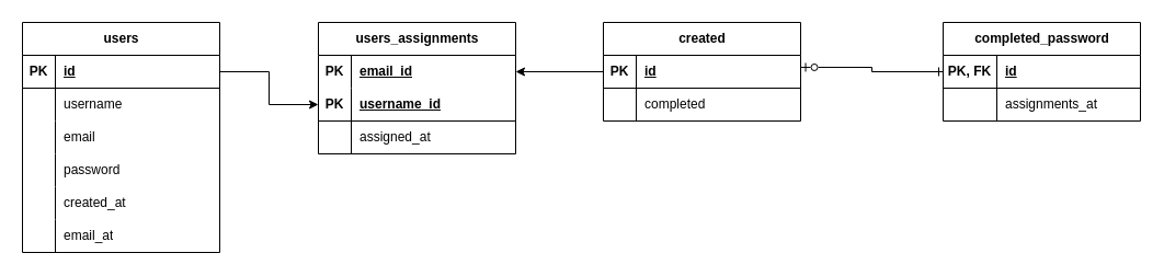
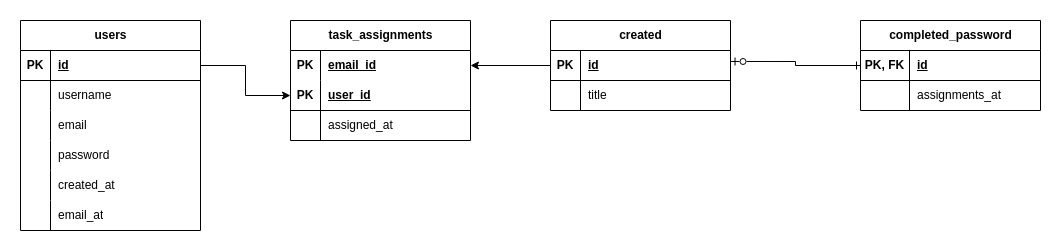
  <mxCell id="0" />
  <mxCell id="1" parent="0" />
  <mxCell id="2" style="rounded=0;orthogonalLoop=1;jettySize=auto;html=1;entryX=0;entryY=0.5;entryDx=0;entryDy=0;startArrow=ERzeroToOne;startFill=0;endArrow=ERone;endFill=0;exitX=1.003;exitY=0.366;exitDx=0;exitDy=0;exitPerimeter=0;edgeStyle=orthogonalEdgeStyle;" edge="1" parent="1" source="4" target="11"><mxGeometry relative="1" as="geometry" /></mxCell>
  <mxCell id="3" value="created" style="shape=table;startSize=30;container=1;collapsible=1;childLayout=tableLayout;fixedRows=1;rowLines=0;fontStyle=1;align=center;resizeLast=1;html=1;" vertex="1" parent="1"><mxGeometry x="550" y="20" width="180" height="90" as="geometry" /></mxCell>
  <mxCell id="4" value="" style="shape=tableRow;horizontal=0;startSize=0;swimlaneHead=0;swimlaneBody=0;fillColor=none;collapsible=0;dropTarget=0;points=[[0,0.5],[1,0.5]];portConstraint=eastwest;top=0;left=0;right=0;bottom=1;" vertex="1" parent="3"><mxGeometry y="30" width="180" height="30" as="geometry" /></mxCell>
  <mxCell id="5" value="PK" style="shape=partialRectangle;connectable=0;fillColor=none;top=0;left=0;bottom=0;right=0;fontStyle=1;overflow=hidden;whiteSpace=wrap;html=1;" vertex="1" parent="4"><mxGeometry width="30" height="30" as="geometry"><mxRectangle width="30" height="30" as="alternateBounds" /></mxGeometry></mxCell>
  <mxCell id="6" value="id" style="shape=partialRectangle;connectable=0;fillColor=none;top=0;left=0;bottom=0;right=0;align=left;spacingLeft=6;fontStyle=5;overflow=hidden;whiteSpace=wrap;html=1;" vertex="1" parent="4"><mxGeometry x="30" width="150" height="30" as="geometry"><mxRectangle width="150" height="30" as="alternateBounds" /></mxGeometry></mxCell>
  <mxCell id="7" value="" style="shape=tableRow;horizontal=0;startSize=0;swimlaneHead=0;swimlaneBody=0;fillColor=none;collapsible=0;dropTarget=0;points=[[0,0.5],[1,0.5]];portConstraint=eastwest;top=0;left=0;right=0;bottom=0;" vertex="1" parent="3"><mxGeometry y="60" width="180" height="30" as="geometry" /></mxCell>
  <mxCell id="8" value="" style="shape=partialRectangle;connectable=0;fillColor=none;top=0;left=0;bottom=0;right=0;editable=1;overflow=hidden;whiteSpace=wrap;html=1;" vertex="1" parent="7"><mxGeometry width="30" height="30" as="geometry"><mxRectangle width="30" height="30" as="alternateBounds" /></mxGeometry></mxCell>
- <mxCell id="9" value="completed" style="shape=partialRectangle;connectable=0;fillColor=none;top=0;left=0;bottom=0;right=0;align=left;spacingLeft=6;overflow=hidden;whiteSpace=wrap;html=1;" vertex="1" parent="7"><mxGeometry x="30" width="150" height="30" as="geometry"><mxRectangle width="150" height="30" as="alternateBounds" /></mxGeometry></mxCell>
+ <mxCell id="9" value="title" style="shape=partialRectangle;connectable=0;fillColor=none;top=0;left=0;bottom=0;right=0;align=left;spacingLeft=6;overflow=hidden;whiteSpace=wrap;html=1;" vertex="1" parent="7"><mxGeometry x="30" width="150" height="30" as="geometry"><mxRectangle width="150" height="30" as="alternateBounds" /></mxGeometry></mxCell>
  <mxCell id="10" value="completed_password" style="shape=table;startSize=30;container=1;collapsible=1;childLayout=tableLayout;fixedRows=1;rowLines=0;fontStyle=1;align=center;resizeLast=1;html=1;" vertex="1" parent="1"><mxGeometry x="860" y="20" width="180" height="90" as="geometry" /></mxCell>
  <mxCell id="11" value="" style="shape=tableRow;horizontal=0;startSize=0;swimlaneHead=0;swimlaneBody=0;fillColor=none;collapsible=0;dropTarget=0;points=[[0,0.5],[1,0.5]];portConstraint=eastwest;top=0;left=0;right=0;bottom=1;" vertex="1" parent="10"><mxGeometry y="30" width="180" height="30" as="geometry" /></mxCell>
  <mxCell id="12" value="PK, FK" style="shape=partialRectangle;connectable=0;fillColor=none;top=0;left=0;bottom=0;right=0;fontStyle=1;overflow=hidden;whiteSpace=wrap;html=1;" vertex="1" parent="11"><mxGeometry width="49" height="30" as="geometry"><mxRectangle width="49" height="30" as="alternateBounds" /></mxGeometry></mxCell>
  <mxCell id="13" value="id" style="shape=partialRectangle;connectable=0;fillColor=none;top=0;left=0;bottom=0;right=0;align=left;spacingLeft=6;fontStyle=5;overflow=hidden;whiteSpace=wrap;html=1;" vertex="1" parent="11"><mxGeometry x="49" width="131" height="30" as="geometry"><mxRectangle width="131" height="30" as="alternateBounds" /></mxGeometry></mxCell>
  <mxCell id="14" value="" style="shape=tableRow;horizontal=0;startSize=0;swimlaneHead=0;swimlaneBody=0;fillColor=none;collapsible=0;dropTarget=0;points=[[0,0.5],[1,0.5]];portConstraint=eastwest;top=0;left=0;right=0;bottom=0;" vertex="1" parent="10"><mxGeometry y="60" width="180" height="30" as="geometry" /></mxCell>
  <mxCell id="15" value="" style="shape=partialRectangle;connectable=0;fillColor=none;top=0;left=0;bottom=0;right=0;editable=1;overflow=hidden;whiteSpace=wrap;html=1;" vertex="1" parent="14"><mxGeometry width="49" height="30" as="geometry"><mxRectangle width="49" height="30" as="alternateBounds" /></mxGeometry></mxCell>
  <mxCell id="16" value="assignments_at" style="shape=partialRectangle;connectable=0;fillColor=none;top=0;left=0;bottom=0;right=0;align=left;spacingLeft=6;overflow=hidden;whiteSpace=wrap;html=1;" vertex="1" parent="14"><mxGeometry x="49" width="131" height="30" as="geometry"><mxRectangle width="131" height="30" as="alternateBounds" /></mxGeometry></mxCell>
  <mxCell id="17" value="users" style="shape=table;startSize=30;container=1;collapsible=1;childLayout=tableLayout;fixedRows=1;rowLines=0;fontStyle=1;align=center;resizeLast=1;html=1;" vertex="1" parent="1"><mxGeometry x="20" y="20" width="180" height="210" as="geometry" /></mxCell>
  <mxCell id="18" value="" style="shape=tableRow;horizontal=0;startSize=0;swimlaneHead=0;swimlaneBody=0;fillColor=none;collapsible=0;dropTarget=0;points=[[0,0.5],[1,0.5]];portConstraint=eastwest;top=0;left=0;right=0;bottom=1;" vertex="1" parent="17"><mxGeometry y="30" width="180" height="30" as="geometry" /></mxCell>
  <mxCell id="19" value="PK" style="shape=partialRectangle;connectable=0;fillColor=none;top=0;left=0;bottom=0;right=0;fontStyle=1;overflow=hidden;whiteSpace=wrap;html=1;" vertex="1" parent="18"><mxGeometry width="30" height="30" as="geometry"><mxRectangle width="30" height="30" as="alternateBounds" /></mxGeometry></mxCell>
  <mxCell id="20" value="id" style="shape=partialRectangle;connectable=0;fillColor=none;top=0;left=0;bottom=0;right=0;align=left;spacingLeft=6;fontStyle=5;overflow=hidden;whiteSpace=wrap;html=1;" vertex="1" parent="18"><mxGeometry x="30" width="150" height="30" as="geometry"><mxRectangle width="150" height="30" as="alternateBounds" /></mxGeometry></mxCell>
  <mxCell id="21" value="" style="shape=tableRow;horizontal=0;startSize=0;swimlaneHead=0;swimlaneBody=0;fillColor=none;collapsible=0;dropTarget=0;points=[[0,0.5],[1,0.5]];portConstraint=eastwest;top=0;left=0;right=0;bottom=0;" vertex="1" parent="17"><mxGeometry y="60" width="180" height="30" as="geometry" /></mxCell>
  <mxCell id="22" value="" style="shape=partialRectangle;connectable=0;fillColor=none;top=0;left=0;bottom=0;right=0;editable=1;overflow=hidden;whiteSpace=wrap;html=1;" vertex="1" parent="21"><mxGeometry width="30" height="30" as="geometry"><mxRectangle width="30" height="30" as="alternateBounds" /></mxGeometry></mxCell>
  <mxCell id="23" value="username" style="shape=partialRectangle;connectable=0;fillColor=none;top=0;left=0;bottom=0;right=0;align=left;spacingLeft=6;overflow=hidden;whiteSpace=wrap;html=1;" vertex="1" parent="21"><mxGeometry x="30" width="150" height="30" as="geometry"><mxRectangle width="150" height="30" as="alternateBounds" /></mxGeometry></mxCell>
  <mxCell id="24" value="" style="shape=tableRow;horizontal=0;startSize=0;swimlaneHead=0;swimlaneBody=0;fillColor=none;collapsible=0;dropTarget=0;points=[[0,0.5],[1,0.5]];portConstraint=eastwest;top=0;left=0;right=0;bottom=0;" vertex="1" parent="17"><mxGeometry y="90" width="180" height="30" as="geometry" /></mxCell>
  <mxCell id="25" value="" style="shape=partialRectangle;connectable=0;fillColor=none;top=0;left=0;bottom=0;right=0;editable=1;overflow=hidden;whiteSpace=wrap;html=1;" vertex="1" parent="24"><mxGeometry width="30" height="30" as="geometry"><mxRectangle width="30" height="30" as="alternateBounds" /></mxGeometry></mxCell>
  <mxCell id="26" value="email" style="shape=partialRectangle;connectable=0;fillColor=none;top=0;left=0;bottom=0;right=0;align=left;spacingLeft=6;overflow=hidden;whiteSpace=wrap;html=1;" vertex="1" parent="24"><mxGeometry x="30" width="150" height="30" as="geometry"><mxRectangle width="150" height="30" as="alternateBounds" /></mxGeometry></mxCell>
  <mxCell id="27" value="" style="shape=tableRow;horizontal=0;startSize=0;swimlaneHead=0;swimlaneBody=0;fillColor=none;collapsible=0;dropTarget=0;points=[[0,0.5],[1,0.5]];portConstraint=eastwest;top=0;left=0;right=0;bottom=0;" vertex="1" parent="17"><mxGeometry y="120" width="180" height="30" as="geometry" /></mxCell>
  <mxCell id="28" value="" style="shape=partialRectangle;connectable=0;fillColor=none;top=0;left=0;bottom=0;right=0;editable=1;overflow=hidden;whiteSpace=wrap;html=1;" vertex="1" parent="27"><mxGeometry width="30" height="30" as="geometry"><mxRectangle width="30" height="30" as="alternateBounds" /></mxGeometry></mxCell>
  <mxCell id="29" value="password" style="shape=partialRectangle;connectable=0;fillColor=none;top=0;left=0;bottom=0;right=0;align=left;spacingLeft=6;overflow=hidden;whiteSpace=wrap;html=1;" vertex="1" parent="27"><mxGeometry x="30" width="150" height="30" as="geometry"><mxRectangle width="150" height="30" as="alternateBounds" /></mxGeometry></mxCell>
  <mxCell id="30" style="shape=tableRow;horizontal=0;startSize=0;swimlaneHead=0;swimlaneBody=0;fillColor=none;collapsible=0;dropTarget=0;points=[[0,0.5],[1,0.5]];portConstraint=eastwest;top=0;left=0;right=0;bottom=0;" vertex="1" parent="17"><mxGeometry y="150" width="180" height="30" as="geometry" /></mxCell>
  <mxCell id="31" style="shape=partialRectangle;connectable=0;fillColor=none;top=0;left=0;bottom=0;right=0;editable=1;overflow=hidden;whiteSpace=wrap;html=1;" vertex="1" parent="30"><mxGeometry width="30" height="30" as="geometry"><mxRectangle width="30" height="30" as="alternateBounds" /></mxGeometry></mxCell>
  <mxCell id="32" value="created_at" style="shape=partialRectangle;connectable=0;fillColor=none;top=0;left=0;bottom=0;right=0;align=left;spacingLeft=6;overflow=hidden;whiteSpace=wrap;html=1;" vertex="1" parent="30"><mxGeometry x="30" width="150" height="30" as="geometry"><mxRectangle width="150" height="30" as="alternateBounds" /></mxGeometry></mxCell>
  <mxCell id="33" style="shape=tableRow;horizontal=0;startSize=0;swimlaneHead=0;swimlaneBody=0;fillColor=none;collapsible=0;dropTarget=0;points=[[0,0.5],[1,0.5]];portConstraint=eastwest;top=0;left=0;right=0;bottom=0;" vertex="1" parent="17"><mxGeometry y="180" width="180" height="30" as="geometry" /></mxCell>
  <mxCell id="34" style="shape=partialRectangle;connectable=0;fillColor=none;top=0;left=0;bottom=0;right=0;editable=1;overflow=hidden;whiteSpace=wrap;html=1;" vertex="1" parent="33"><mxGeometry width="30" height="30" as="geometry"><mxRectangle width="30" height="30" as="alternateBounds" /></mxGeometry></mxCell>
  <mxCell id="35" value="email_at" style="shape=partialRectangle;connectable=0;fillColor=none;top=0;left=0;bottom=0;right=0;align=left;spacingLeft=6;overflow=hidden;whiteSpace=wrap;html=1;" vertex="1" parent="33"><mxGeometry x="30" width="150" height="30" as="geometry"><mxRectangle width="150" height="30" as="alternateBounds" /></mxGeometry></mxCell>
- <mxCell id="36" value="users_assignments" style="shape=table;startSize=30;container=1;collapsible=1;childLayout=tableLayout;fixedRows=1;rowLines=0;fontStyle=1;align=center;resizeLast=1;html=1;movable=1;resizable=1;rotatable=1;deletable=1;editable=1;locked=0;connectable=1;" vertex="1" parent="1"><mxGeometry x="290" y="20" width="180" height="120" as="geometry" /></mxCell>
+ <mxCell id="36" value="task_assignments" style="shape=table;startSize=30;container=1;collapsible=1;childLayout=tableLayout;fixedRows=1;rowLines=0;fontStyle=1;align=center;resizeLast=1;html=1;movable=1;resizable=1;rotatable=1;deletable=1;editable=1;locked=0;connectable=1;" vertex="1" parent="1"><mxGeometry x="290" y="20" width="180" height="120" as="geometry" /></mxCell>
  <mxCell id="37" value="" style="shape=tableRow;horizontal=0;startSize=0;swimlaneHead=0;swimlaneBody=0;fillColor=none;collapsible=0;dropTarget=0;points=[[0,0.5],[1,0.5]];portConstraint=eastwest;top=0;left=0;right=0;bottom=0;" vertex="1" parent="36"><mxGeometry y="30" width="180" height="30" as="geometry" /></mxCell>
  <mxCell id="38" value="PK" style="shape=partialRectangle;connectable=0;fillColor=none;top=0;left=0;bottom=0;right=0;fontStyle=1;overflow=hidden;whiteSpace=wrap;html=1;" vertex="1" parent="37"><mxGeometry width="30" height="30" as="geometry"><mxRectangle width="30" height="30" as="alternateBounds" /></mxGeometry></mxCell>
  <mxCell id="39" value="email_id" style="shape=partialRectangle;connectable=0;fillColor=none;top=0;left=0;bottom=0;right=0;align=left;spacingLeft=6;fontStyle=5;overflow=hidden;whiteSpace=wrap;html=1;" vertex="1" parent="37"><mxGeometry x="30" width="150" height="30" as="geometry"><mxRectangle width="150" height="30" as="alternateBounds" /></mxGeometry></mxCell>
  <mxCell id="40" value="" style="shape=tableRow;horizontal=0;startSize=0;swimlaneHead=0;swimlaneBody=0;fillColor=none;collapsible=0;dropTarget=0;points=[[0,0.5],[1,0.5]];portConstraint=eastwest;top=0;left=0;right=0;bottom=1;" vertex="1" parent="36"><mxGeometry y="60" width="180" height="30" as="geometry" /></mxCell>
  <mxCell id="41" value="PK" style="shape=partialRectangle;connectable=0;fillColor=none;top=0;left=0;bottom=0;right=0;fontStyle=1;overflow=hidden;whiteSpace=wrap;html=1;" vertex="1" parent="40"><mxGeometry width="30" height="30" as="geometry"><mxRectangle width="30" height="30" as="alternateBounds" /></mxGeometry></mxCell>
- <mxCell id="42" value="username_id" style="shape=partialRectangle;connectable=0;fillColor=none;top=0;left=0;bottom=0;right=0;align=left;spacingLeft=6;fontStyle=5;overflow=hidden;whiteSpace=wrap;html=1;" vertex="1" parent="40"><mxGeometry x="30" width="150" height="30" as="geometry"><mxRectangle width="150" height="30" as="alternateBounds" /></mxGeometry></mxCell>
+ <mxCell id="42" value="user_id" style="shape=partialRectangle;connectable=0;fillColor=none;top=0;left=0;bottom=0;right=0;align=left;spacingLeft=6;fontStyle=5;overflow=hidden;whiteSpace=wrap;html=1;" vertex="1" parent="40"><mxGeometry x="30" width="150" height="30" as="geometry"><mxRectangle width="150" height="30" as="alternateBounds" /></mxGeometry></mxCell>
  <mxCell id="43" value="" style="shape=tableRow;horizontal=0;startSize=0;swimlaneHead=0;swimlaneBody=0;fillColor=none;collapsible=0;dropTarget=0;points=[[0,0.5],[1,0.5]];portConstraint=eastwest;top=0;left=0;right=0;bottom=0;" vertex="1" parent="36"><mxGeometry y="90" width="180" height="30" as="geometry" /></mxCell>
  <mxCell id="44" value="" style="shape=partialRectangle;connectable=0;fillColor=none;top=0;left=0;bottom=0;right=0;editable=1;overflow=hidden;whiteSpace=wrap;html=1;" vertex="1" parent="43"><mxGeometry width="30" height="30" as="geometry"><mxRectangle width="30" height="30" as="alternateBounds" /></mxGeometry></mxCell>
  <mxCell id="45" value="assigned_at" style="shape=partialRectangle;connectable=0;fillColor=none;top=0;left=0;bottom=0;right=0;align=left;spacingLeft=6;overflow=hidden;whiteSpace=wrap;html=1;" vertex="1" parent="43"><mxGeometry x="30" width="150" height="30" as="geometry"><mxRectangle width="150" height="30" as="alternateBounds" /></mxGeometry></mxCell>
  <mxCell id="46" style="edgeStyle=orthogonalEdgeStyle;rounded=0;orthogonalLoop=1;jettySize=auto;html=1;" edge="1" parent="1" source="18" target="40"><mxGeometry relative="1" as="geometry" /></mxCell>
  <mxCell id="47" style="edgeStyle=orthogonalEdgeStyle;rounded=0;orthogonalLoop=1;jettySize=auto;html=1;" edge="1" parent="1" source="4" target="37"><mxGeometry relative="1" as="geometry" /></mxCell>
